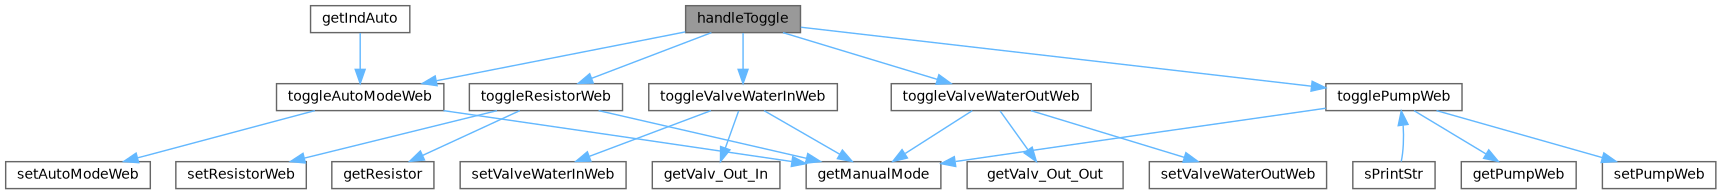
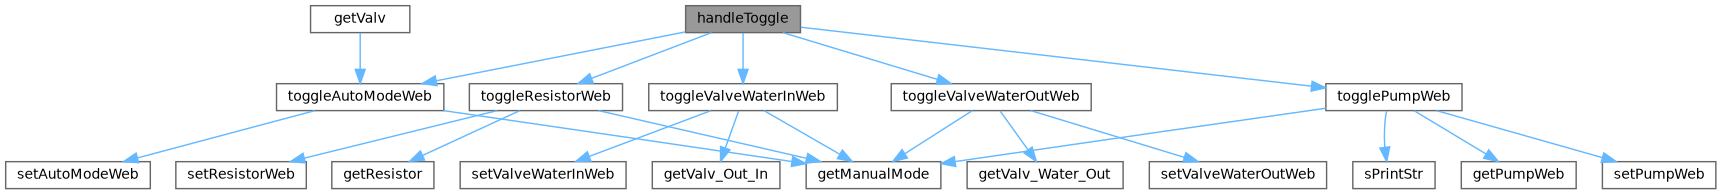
  digraph {
    rankdir=TB
    node [color=grey40 fillcolor=white fontname=Helvetica fontsize=10 shape=box style=filled]
    edge [color=steelblue1 fontname=Helvetica fontsize=10 labelfontname=Helvetica labelfontsize=10 style=solid]
    n1 [color=gray40 fillcolor=grey60 fontcolor=black height=0.2 label=handleToggle width=0.4]
    n2 [height=0.2 label=toggleAutoModeWeb width=0.4]
    n3 [height=0.2 label=togglePumpWeb width=0.4]
    n4 [height=0.2 label=toggleResistorWeb width=0.4]
    n5 [height=0.2 label=toggleValveWaterInWeb width=0.4]
    n6 [height=0.2 label=toggleValveWaterOutWeb width=0.4]
    n7 [height=0.2 label=getManualMode width=0.4]
    n8 [height=0.2 label=setAutoModeWeb width=0.4]
    n9 [height=0.2 label=getPumpWeb width=0.4]
    n10 [height=0.2 label=setPumpWeb width=0.4]
    n11 [height=0.2 label=sPrintStr width=0.4]
    n12 [height=0.2 label=getResistor width=0.4]
    n13 [height=0.2 label=setResistorWeb width=0.4]
    n14 [height=0.2 label=getValv_Out_In width=0.4]
    n15 [height=0.2 label=setValveWaterInWeb width=0.4]
-   n16 [height=0.2 label=getValv_Out_Out width=0.4]
+   n16 [height=0.2 label=getValv_Water_Out width=0.4]
    n17 [height=0.2 label=setValveWaterOutWeb width=0.4]
-   n18 [height=0.2 label=getIndAuto width=0.4]
+   n18 [height=0.2 label=getValv width=0.4]
    n1 -> n2
    n1 -> n3
    n1 -> n4
    n1 -> n5
    n1 -> n6
    n2 -> n7
    n2 -> n8
    n3 -> n7
    n3 -> n9
    n3 -> n10
-   n11 -> n3
+   n3 -> n11
    n4 -> n7
    n4 -> n12
    n4 -> n13
    n5 -> n7
    n5 -> n14
    n5 -> n15
    n6 -> n7
    n6 -> n16
    n6 -> n17
    n18 -> n2
  }
